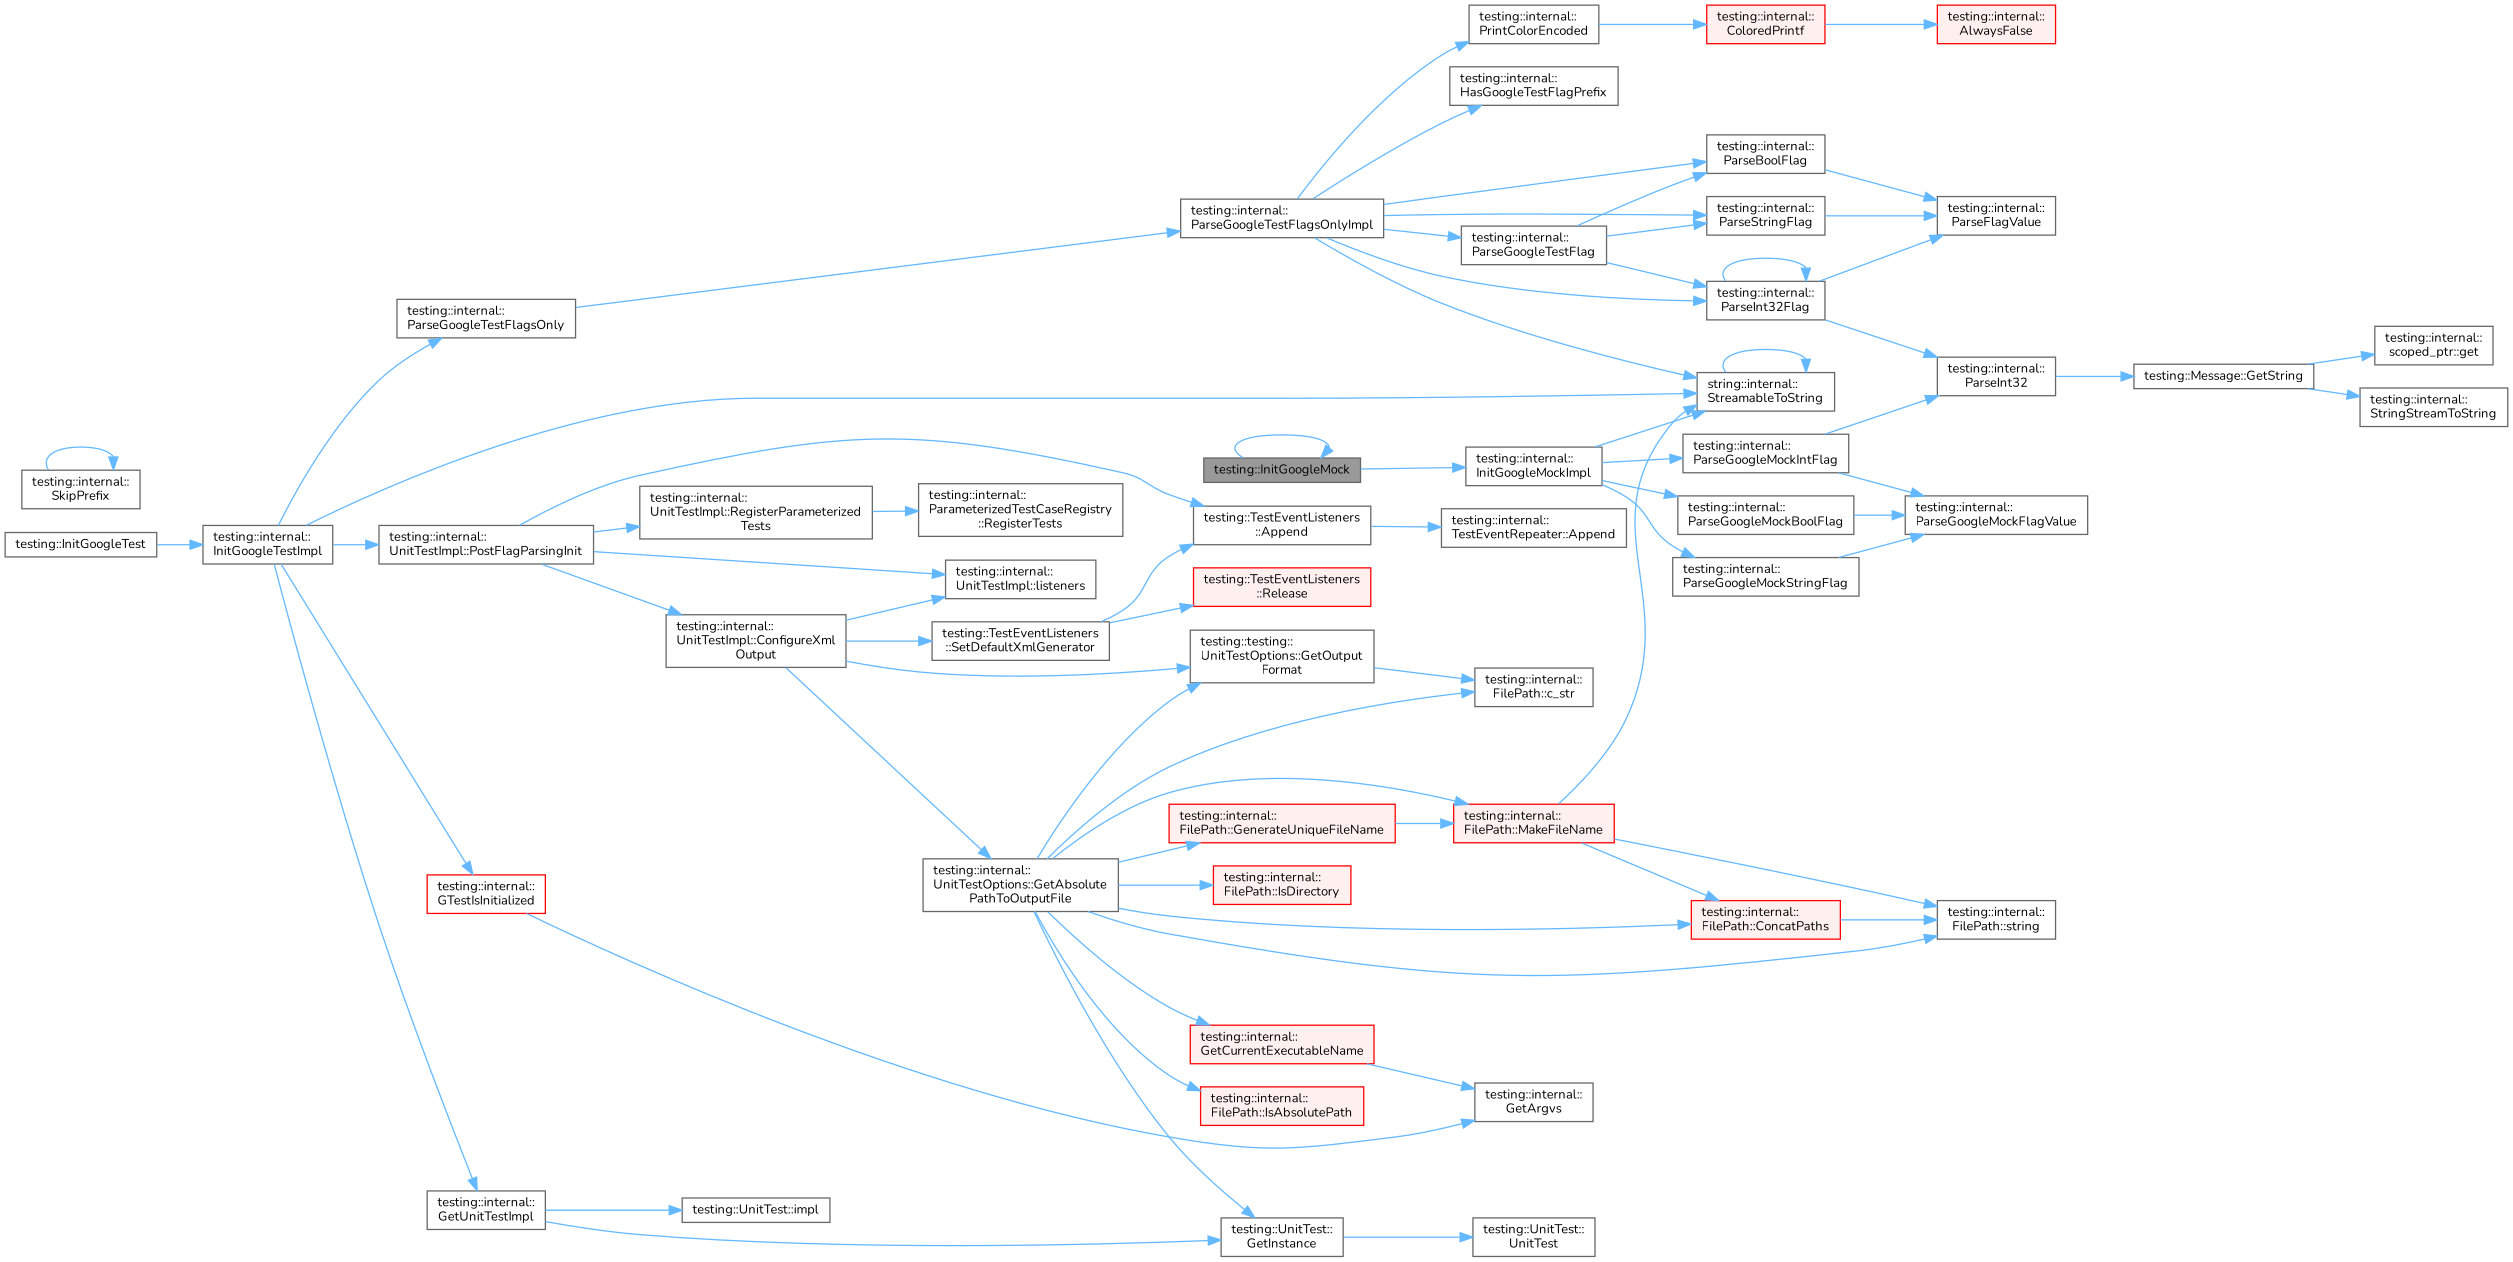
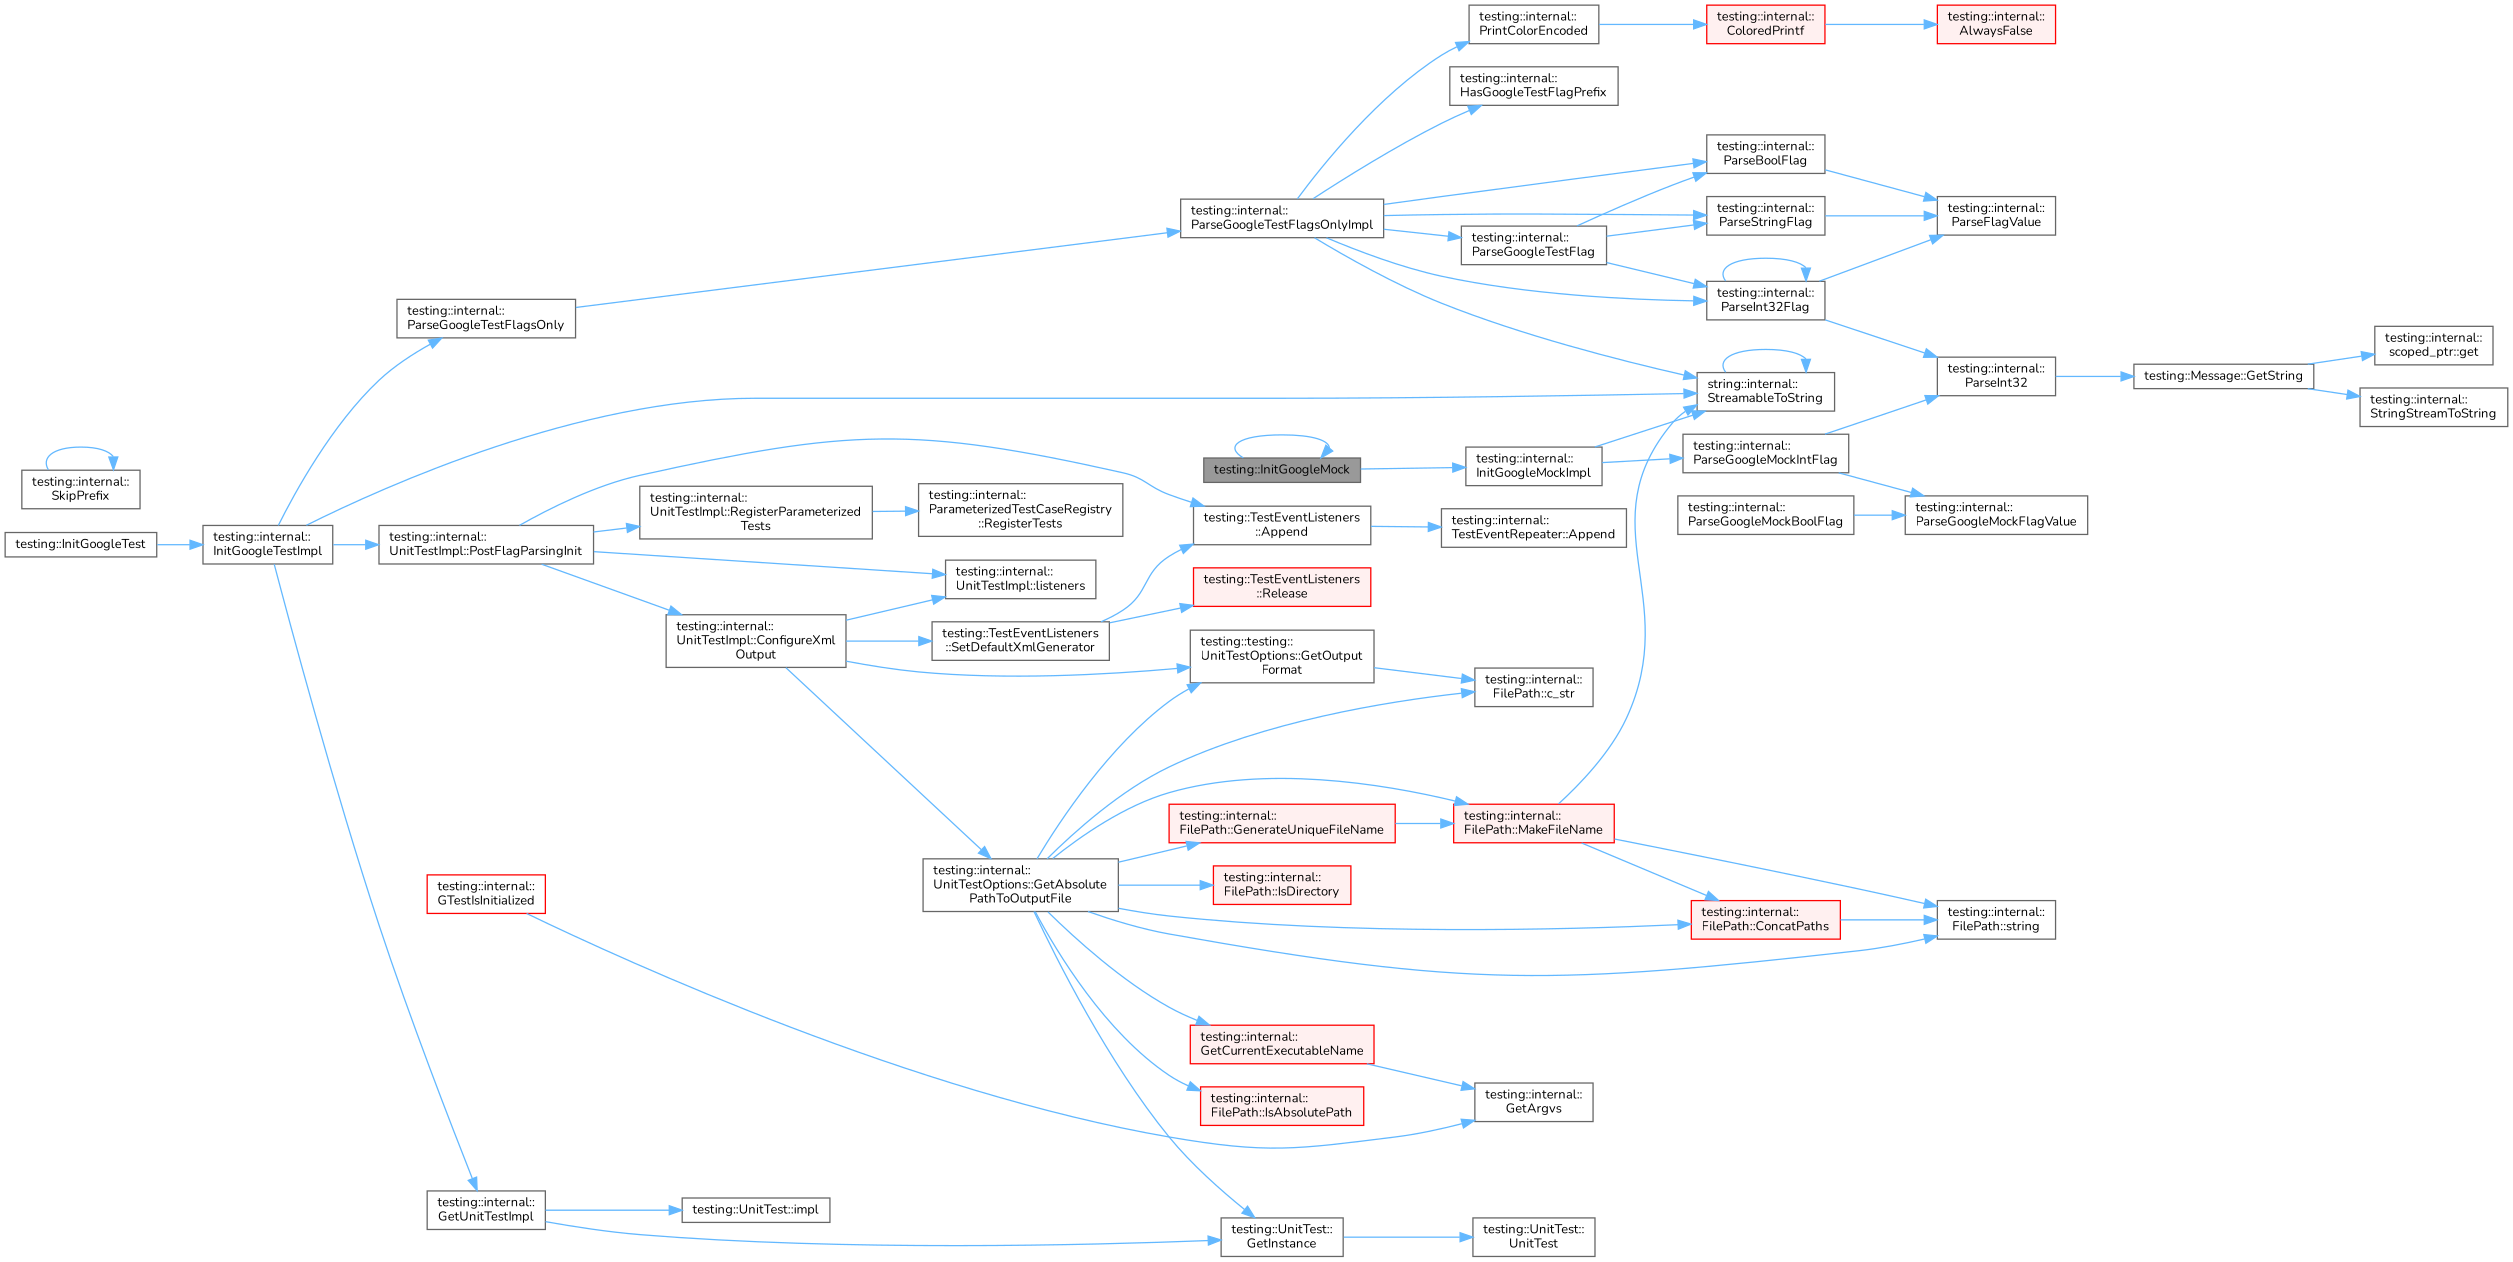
  digraph {
    fontname=Nunito
    rankdir=LR
    node [color=grey40 fillcolor=white fontname=Nunito fontsize=10 shape=box style=filled]
    edge [color=steelblue1 fontname=Nunito fontsize=10 labelfontname=Helvetica labelfontsize=10 style=solid]
    n1 [color=gray40 fillcolor=grey60 fontcolor=black height=0.2 label="testing::InitGoogleMock" width=0.4]
    n2 [height=0.2 label="testing::internal::\lInitGoogleMockImpl" width=0.4]
    n3 [height=0.2 label="string::internal::\lStreamableToString" width=0.4]
    n4 [height=0.2 label="testing::internal::\lParseGoogleMockBoolFlag" width=0.4]
    n5 [height=0.2 label="testing::internal::\lParseGoogleMockIntFlag" width=0.4]
-   n6 [height=0.2 label="testing::internal::\lParseGoogleMockStringFlag" width=0.4]
    n7 [height=0.2 label="testing::InitGoogleTest" width=0.4]
    n8 [height=0.2 label="testing::internal::\lInitGoogleTestImpl" width=0.4]
    n9 [height=0.2 label="testing::internal::\lParseGoogleMockFlagValue" width=0.4]
    n10 [height=0.2 label="testing::internal::\lParseInt32" width=0.4]
    n11 [height=0.2 label="testing::internal::\lGetUnitTestImpl" width=0.4]
    n12 [color=red height=0.2 label="testing::internal::\lGTestIsInitialized" width=0.4]
    n13 [height=0.2 label="testing::internal::\lParseGoogleTestFlagsOnly" width=0.4]
    n14 [height=0.2 label="testing::internal::\lUnitTestImpl::PostFlagParsingInit" width=0.4]
    n15 [height=0.2 label="testing::UnitTest::\lGetInstance" width=0.4]
    n16 [height=0.2 label="testing::UnitTest::impl" width=0.4]
    n17 [height=0.2 label="testing::internal::\lGetArgvs" width=0.4]
    n18 [height=0.2 label="testing::internal::\lParseGoogleTestFlagsOnlyImpl" width=0.4]
    n19 [height=0.2 label="testing::TestEventListeners\l::Append" width=0.4]
    n20 [height=0.2 label="testing::internal::\lUnitTestImpl::ConfigureXml\lOutput" width=0.4]
    n21 [height=0.2 label="testing::internal::\lUnitTestImpl::listeners" width=0.4]
    n22 [height=0.2 label="testing::internal::\lUnitTestImpl::RegisterParameterized\lTests" width=0.4]
    n23 [height=0.2 label="testing::UnitTest::\lUnitTest" width=0.4]
    n24 [height=0.2 label="testing::internal::\lHasGoogleTestFlagPrefix" width=0.4]
    n25 [height=0.2 label="testing::internal::\lParseBoolFlag" width=0.4]
    n26 [height=0.2 label="testing::internal::\lParseGoogleTestFlag" width=0.4]
    n27 [height=0.2 label="testing::internal::\lParseInt32Flag" width=0.4]
    n28 [height=0.2 label="testing::internal::\lParseStringFlag" width=0.4]
    n29 [height=0.2 label="testing::internal::\lPrintColorEncoded" width=0.4]
    n30 [height=0.2 label="testing::internal::\lParseFlagValue" width=0.4]
    n31 [color=red fillcolor="#FFF0F0" height=0.2 label="testing::internal::\lColoredPrintf" width=0.4]
    n32 [height=0.2 label="testing::internal::\lSkipPrefix" width=0.4]
    n33 [height=0.2 label="testing::Message::GetString" width=0.4]
    n34 [height=0.2 label="testing::internal::\lscoped_ptr::get" width=0.4]
    n35 [height=0.2 label="testing::internal::\lStringStreamToString" width=0.4]
    n36 [color=red fillcolor="#FFF0F0" height=0.2 label="testing::internal::\lAlwaysFalse" width=0.4]
    n37 [height=0.2 label="testing::internal::\lTestEventRepeater::Append" width=0.4]
    n38 [height=0.2 label="testing::internal::\lUnitTestOptions::GetAbsolute\lPathToOutputFile" width=0.4]
    n39 [height=0.2 label="testing::testing::\lUnitTestOptions::GetOutput\lFormat" width=0.4]
    n40 [height=0.2 label="testing::TestEventListeners\l::SetDefaultXmlGenerator" width=0.4]
    n41 [height=0.2 label="testing::internal::\lParameterizedTestCaseRegistry\l::RegisterTests" width=0.4]
    n42 [height=0.2 label="testing::internal::\lFilePath::c_str" width=0.4]
    n43 [color=red fillcolor="#FFF0F0" height=0.2 label="testing::internal::\lFilePath::ConcatPaths" width=0.4]
    n44 [height=0.2 label="testing::internal::\lFilePath::string" width=0.4]
    n45 [color=red fillcolor="#FFF0F0" height=0.2 label="testing::internal::\lFilePath::GenerateUniqueFileName" width=0.4]
    n46 [color=red fillcolor="#FFF0F0" height=0.2 label="testing::internal::\lFilePath::MakeFileName" width=0.4]
    n47 [color=red fillcolor="#FFF0F0" height=0.2 label="testing::internal::\lGetCurrentExecutableName" width=0.4]
    n48 [color=red fillcolor="#FFF0F0" height=0.2 label="testing::internal::\lFilePath::IsAbsolutePath" width=0.4]
    n49 [color=red fillcolor="#FFF0F0" height=0.2 label="testing::internal::\lFilePath::IsDirectory" width=0.4]
    n50 [color=red fillcolor="#FFF0F0" height=0.2 label="testing::TestEventListeners\l::Release" width=0.4]
    n1 -> n1
    n1 -> n2
    n2 -> n3
-   n2 -> n4
    n2 -> n5
-   n2 -> n6
    n3 -> n3
    n4 -> n9
    n5 -> n9
    n5 -> n10
-   n6 -> n9
    n7 -> n8
    n8 -> n3
    n8 -> n11
-   n8 -> n12
    n8 -> n13
    n8 -> n14
    n10 -> n33
    n11 -> n15
    n11 -> n16
    n12 -> n17
    n13 -> n18
    n14 -> n19
    n14 -> n20
    n14 -> n21
    n14 -> n22
    n15 -> n23
    n18 -> n3
    n18 -> n24
    n18 -> n25
    n18 -> n26
    n18 -> n27
    n18 -> n28
    n18 -> n29
    n19 -> n37
    n20 -> n21
    n20 -> n38
    n20 -> n39
    n20 -> n40
    n22 -> n41
    n25 -> n30
    n26 -> n25
    n26 -> n27
    n26 -> n28
    n27 -> n10
    n27 -> n27
    n27 -> n30
    n28 -> n30
    n29 -> n31
    n31 -> n36
    n32 -> n32
    n33 -> n34
    n33 -> n35
    n38 -> n15
    n38 -> n39
    n38 -> n42
    n38 -> n43
    n38 -> n44
    n38 -> n45
    n38 -> n46
    n38 -> n47
    n38 -> n48
    n38 -> n49
    n39 -> n42
    n40 -> n19
    n40 -> n50
    n43 -> n44
    n45 -> n46
    n46 -> n3
    n46 -> n43
    n46 -> n44
    n47 -> n17
  }
